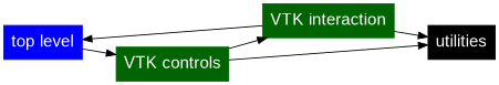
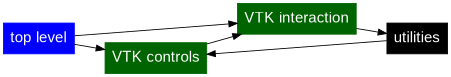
  digraph {
    fontname="Liberation Sans"
    rankdir=LR
    node [color=darkgreen fontcolor=white fontname="Liberation Sans" fontsize=18 shape=box style=filled]
    edge [fontname="Liberation Sans"]
    "top level" [color=blue]
    n2 [label="VTK controls"]
    "VTK interaction"
    utilities [color=black]
    "top level" -> n2
-   "VTK interaction" -> "top level"
+   "top level" -> "VTK interaction"
    n2 -> "VTK interaction"
-   n2 -> utilities
+   utilities -> n2
    "VTK interaction" -> utilities
  }
